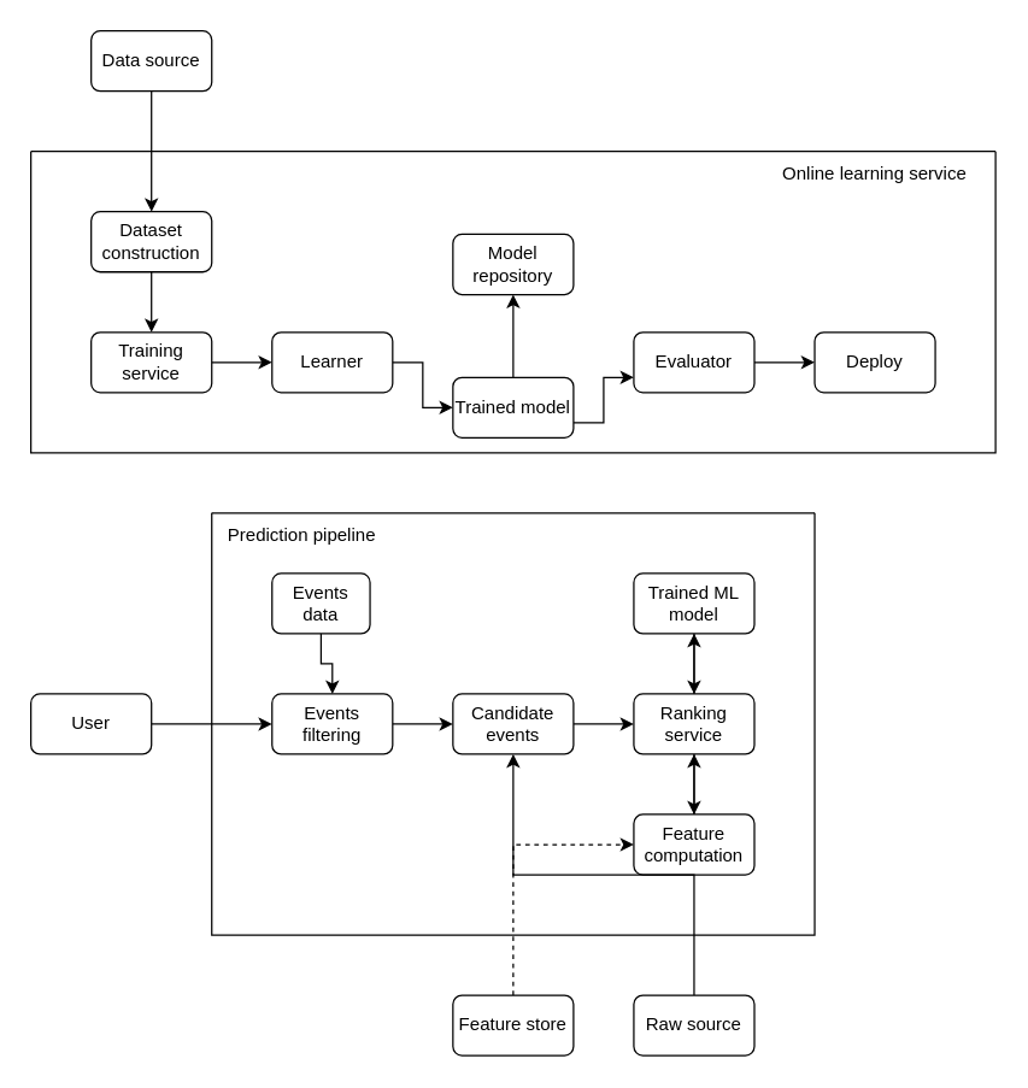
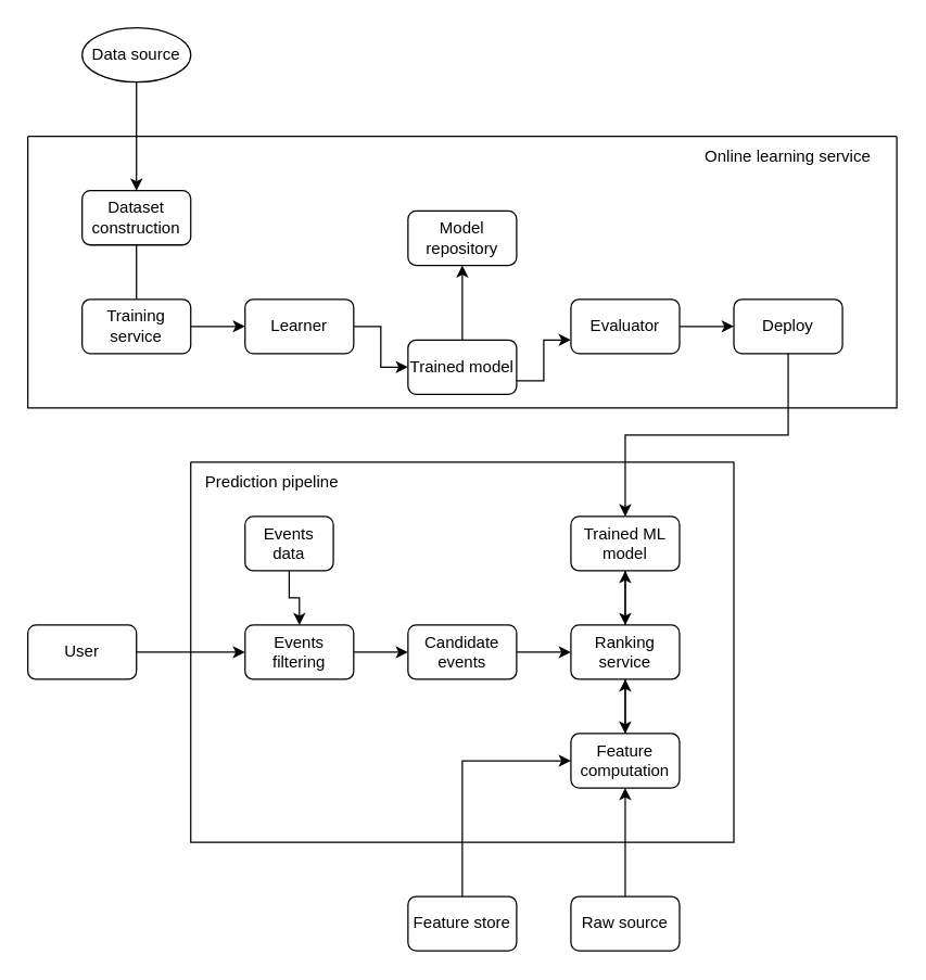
  <mxCell id="0" />
  <mxCell id="1" parent="0" />
  <mxCell id="2" value="" style="swimlane;startSize=0;" parent="1" vertex="1"><mxGeometry x="20" y="100" width="640" height="200" as="geometry" /></mxCell>
- <mxCell id="3" style="edgeStyle=orthogonalEdgeStyle;rounded=0;orthogonalLoop=1;jettySize=auto;html=1;exitX=0.5;exitY=1;exitDx=0;exitDy=0;entryX=0.5;entryY=0;entryDx=0;entryDy=0;" parent="2" source="4" target="6" edge="1"><mxGeometry relative="1" as="geometry" /></mxCell>
+ <mxCell id="3" style="edgeStyle=orthogonalEdgeStyle;rounded=0;orthogonalLoop=1;jettySize=auto;html=1;exitX=0.5;exitY=1;exitDx=0;exitDy=0;entryX=0.5;entryY=0;entryDx=0;entryDy=0;endArrow=none;" parent="2" source="4" target="6" edge="1"><mxGeometry relative="1" as="geometry" /></mxCell>
  <mxCell id="4" value="Dataset construction" style="rounded=1;whiteSpace=wrap;html=1;" parent="2" vertex="1"><mxGeometry x="40" y="40" width="80" height="40" as="geometry" /></mxCell>
  <mxCell id="5" style="edgeStyle=orthogonalEdgeStyle;rounded=0;orthogonalLoop=1;jettySize=auto;html=1;exitX=1;exitY=0.5;exitDx=0;exitDy=0;entryX=0;entryY=0.5;entryDx=0;entryDy=0;" parent="2" source="6" target="8" edge="1"><mxGeometry relative="1" as="geometry" /></mxCell>
  <mxCell id="6" value="Training service" style="rounded=1;whiteSpace=wrap;html=1;" parent="2" vertex="1"><mxGeometry x="40" y="120" width="80" height="40" as="geometry" /></mxCell>
  <mxCell id="7" style="edgeStyle=orthogonalEdgeStyle;rounded=0;orthogonalLoop=1;jettySize=auto;html=1;exitX=1;exitY=0.5;exitDx=0;exitDy=0;entryX=0;entryY=0.5;entryDx=0;entryDy=0;" edge="1" parent="2" source="8" target="11"><mxGeometry relative="1" as="geometry" /></mxCell>
  <mxCell id="8" value="Learner" style="rounded=1;whiteSpace=wrap;html=1;" parent="2" vertex="1"><mxGeometry x="160" y="120" width="80" height="40" as="geometry" /></mxCell>
  <mxCell id="9" style="edgeStyle=orthogonalEdgeStyle;rounded=0;orthogonalLoop=1;jettySize=auto;html=1;exitX=1;exitY=0.75;exitDx=0;exitDy=0;entryX=0;entryY=0.75;entryDx=0;entryDy=0;" edge="1" parent="2" source="11" target="14"><mxGeometry relative="1" as="geometry" /></mxCell>
  <mxCell id="10" style="edgeStyle=orthogonalEdgeStyle;rounded=0;orthogonalLoop=1;jettySize=auto;html=1;exitX=0.5;exitY=0;exitDx=0;exitDy=0;entryX=0.5;entryY=1;entryDx=0;entryDy=0;" edge="1" parent="2" source="11" target="12"><mxGeometry relative="1" as="geometry" /></mxCell>
  <mxCell id="11" value="Trained model" style="rounded=1;whiteSpace=wrap;html=1;" parent="2" vertex="1"><mxGeometry x="280" y="150" width="80" height="40" as="geometry" /></mxCell>
  <mxCell id="12" value="Model repository" style="rounded=1;whiteSpace=wrap;html=1;" parent="2" vertex="1"><mxGeometry x="280" y="55" width="80" height="40" as="geometry" /></mxCell>
  <mxCell id="13" style="edgeStyle=orthogonalEdgeStyle;rounded=0;orthogonalLoop=1;jettySize=auto;html=1;exitX=1;exitY=0.5;exitDx=0;exitDy=0;entryX=0;entryY=0.5;entryDx=0;entryDy=0;" parent="2" source="14" target="15" edge="1"><mxGeometry relative="1" as="geometry" /></mxCell>
  <mxCell id="14" value="Evaluator" style="rounded=1;whiteSpace=wrap;html=1;" parent="2" vertex="1"><mxGeometry x="400" y="120" width="80" height="40" as="geometry" /></mxCell>
  <mxCell id="15" value="Deploy" style="rounded=1;whiteSpace=wrap;html=1;" parent="2" vertex="1"><mxGeometry x="520" y="120" width="80" height="40" as="geometry" /></mxCell>
  <mxCell id="16" value="Online learning service" style="text;html=1;strokeColor=none;fillColor=none;align=center;verticalAlign=middle;whiteSpace=wrap;rounded=0;" parent="2" vertex="1"><mxGeometry x="480" width="160" height="30" as="geometry" /></mxCell>
  <mxCell id="17" style="edgeStyle=orthogonalEdgeStyle;rounded=0;orthogonalLoop=1;jettySize=auto;html=1;exitX=0.5;exitY=1;exitDx=0;exitDy=0;entryX=0.5;entryY=0;entryDx=0;entryDy=0;" parent="1" source="18" target="4" edge="1"><mxGeometry relative="1" as="geometry" /></mxCell>
- <mxCell id="18" value="Data source" style="rounded=1;whiteSpace=wrap;html=1;" parent="1" vertex="1"><mxGeometry x="60" y="20" width="80" height="40" as="geometry" /></mxCell>
+ <mxCell id="18" value="Data source" style="ellipse;whiteSpace=wrap;html=1;" parent="1" vertex="1"><mxGeometry x="60" y="20" width="80" height="40" as="geometry" /></mxCell>
  <mxCell id="19" value="" style="swimlane;startSize=0;" parent="1" vertex="1"><mxGeometry x="140" y="340" width="400" height="280" as="geometry" /></mxCell>
  <mxCell id="20" style="edgeStyle=orthogonalEdgeStyle;rounded=0;orthogonalLoop=1;jettySize=auto;html=1;exitX=0.5;exitY=1;exitDx=0;exitDy=0;entryX=0.5;entryY=0;entryDx=0;entryDy=0;" parent="19" source="21" target="24" edge="1"><mxGeometry relative="1" as="geometry" /></mxCell>
  <mxCell id="21" value="Trained ML model" style="rounded=1;whiteSpace=wrap;html=1;" parent="19" vertex="1"><mxGeometry x="280" y="40" width="80" height="40" as="geometry" /></mxCell>
  <mxCell id="22" style="edgeStyle=orthogonalEdgeStyle;rounded=0;orthogonalLoop=1;jettySize=auto;html=1;exitX=0.5;exitY=1;exitDx=0;exitDy=0;entryX=0.5;entryY=0;entryDx=0;entryDy=0;" parent="19" source="24" target="26" edge="1"><mxGeometry relative="1" as="geometry" /></mxCell>
  <mxCell id="23" style="edgeStyle=orthogonalEdgeStyle;rounded=0;orthogonalLoop=1;jettySize=auto;html=1;exitX=0.5;exitY=0;exitDx=0;exitDy=0;entryX=0.5;entryY=1;entryDx=0;entryDy=0;" parent="19" source="24" target="21" edge="1"><mxGeometry relative="1" as="geometry" /></mxCell>
  <mxCell id="24" value="Ranking service" style="rounded=1;whiteSpace=wrap;html=1;" parent="19" vertex="1"><mxGeometry x="280" y="120" width="80" height="40" as="geometry" /></mxCell>
  <mxCell id="25" style="edgeStyle=orthogonalEdgeStyle;rounded=0;orthogonalLoop=1;jettySize=auto;html=1;exitX=0.5;exitY=0;exitDx=0;exitDy=0;" parent="19" source="26" target="24" edge="1"><mxGeometry relative="1" as="geometry" /></mxCell>
  <mxCell id="26" value="Feature computation" style="rounded=1;whiteSpace=wrap;html=1;" parent="19" vertex="1"><mxGeometry x="280" y="200" width="80" height="40" as="geometry" /></mxCell>
  <mxCell id="27" style="edgeStyle=orthogonalEdgeStyle;rounded=0;orthogonalLoop=1;jettySize=auto;html=1;exitX=1;exitY=0.5;exitDx=0;exitDy=0;entryX=0;entryY=0.5;entryDx=0;entryDy=0;" edge="1" parent="19" source="28" target="32"><mxGeometry relative="1" as="geometry" /></mxCell>
  <mxCell id="28" value="Events filtering" style="rounded=1;whiteSpace=wrap;html=1;" parent="19" vertex="1"><mxGeometry x="40" y="120" width="80" height="40" as="geometry" /></mxCell>
  <mxCell id="29" style="edgeStyle=orthogonalEdgeStyle;rounded=0;orthogonalLoop=1;jettySize=auto;html=1;exitX=0.5;exitY=1;exitDx=0;exitDy=0;entryX=0.5;entryY=0;entryDx=0;entryDy=0;" parent="19" source="30" target="28" edge="1"><mxGeometry relative="1" as="geometry" /></mxCell>
  <mxCell id="30" value="Events data" style="rounded=1;whiteSpace=wrap;html=1;" parent="19" vertex="1"><mxGeometry x="40" y="40" width="65" height="40" as="geometry" /></mxCell>
  <mxCell id="31" style="edgeStyle=orthogonalEdgeStyle;rounded=0;orthogonalLoop=1;jettySize=auto;html=1;exitX=1;exitY=0.5;exitDx=0;exitDy=0;entryX=0;entryY=0.5;entryDx=0;entryDy=0;" parent="19" source="32" target="24" edge="1"><mxGeometry relative="1" as="geometry" /></mxCell>
  <mxCell id="32" value="Candidate events" style="rounded=1;whiteSpace=wrap;html=1;" parent="19" vertex="1"><mxGeometry x="160" y="120" width="80" height="40" as="geometry" /></mxCell>
  <mxCell id="33" value="Prediction pipeline" style="text;html=1;strokeColor=none;fillColor=none;align=center;verticalAlign=middle;whiteSpace=wrap;rounded=0;" parent="19" vertex="1"><mxGeometry width="120" height="30" as="geometry" /></mxCell>
- <mxCell id="34" style="edgeStyle=orthogonalEdgeStyle;rounded=0;orthogonalLoop=1;jettySize=auto;html=1;exitX=0.5;exitY=0;exitDx=0;exitDy=0;entryX=0;entryY=0.5;entryDx=0;entryDy=0;dashed=1;" edge="1" parent="1" source="35" target="26"><mxGeometry relative="1" as="geometry" /></mxCell>
+ <mxCell id="34" style="edgeStyle=orthogonalEdgeStyle;rounded=0;orthogonalLoop=1;jettySize=auto;html=1;exitX=0.5;exitY=0;exitDx=0;exitDy=0;entryX=0;entryY=0.5;entryDx=0;entryDy=0;" edge="1" parent="1" source="35" target="26"><mxGeometry relative="1" as="geometry" /></mxCell>
  <mxCell id="35" value="Feature store" style="rounded=1;whiteSpace=wrap;html=1;" parent="1" vertex="1"><mxGeometry x="300" y="660" width="80" height="40" as="geometry" /></mxCell>
- <mxCell id="36" style="edgeStyle=orthogonalEdgeStyle;rounded=0;orthogonalLoop=1;jettySize=auto;html=1;exitX=0.5;exitY=0;exitDx=0;exitDy=0;" edge="1" parent="1" source="37" target="32"><mxGeometry relative="1" as="geometry" /></mxCell>
+ <mxCell id="36" style="edgeStyle=orthogonalEdgeStyle;rounded=0;orthogonalLoop=1;jettySize=auto;html=1;exitX=0.5;exitY=0;exitDx=0;exitDy=0;entryX=0.5;entryY=1;entryDx=0;entryDy=0;" edge="1" parent="1" source="37" target="26"><mxGeometry relative="1" as="geometry" /></mxCell>
  <mxCell id="37" value="Raw source" style="rounded=1;whiteSpace=wrap;html=1;" parent="1" vertex="1"><mxGeometry x="420" y="660" width="80" height="40" as="geometry" /></mxCell>
  <mxCell id="38" style="edgeStyle=orthogonalEdgeStyle;rounded=0;orthogonalLoop=1;jettySize=auto;html=1;exitX=1;exitY=0.5;exitDx=0;exitDy=0;entryX=0;entryY=0.5;entryDx=0;entryDy=0;" parent="1" source="39" target="28" edge="1"><mxGeometry relative="1" as="geometry" /></mxCell>
  <mxCell id="39" value="User" style="rounded=1;whiteSpace=wrap;html=1;" parent="1" vertex="1"><mxGeometry x="20" y="460" width="80" height="40" as="geometry" /></mxCell>
+ <mxCell id="40" style="edgeStyle=orthogonalEdgeStyle;rounded=0;orthogonalLoop=1;jettySize=auto;html=1;exitX=0.5;exitY=1;exitDx=0;exitDy=0;entryX=0.5;entryY=0;entryDx=0;entryDy=0;" parent="1" source="15" target="21" edge="1"><mxGeometry relative="1" as="geometry" /></mxCell>
